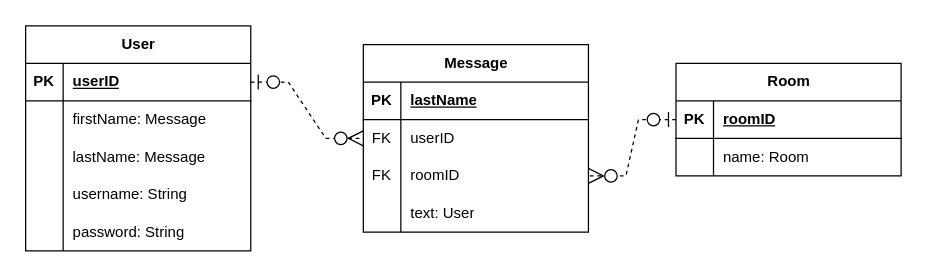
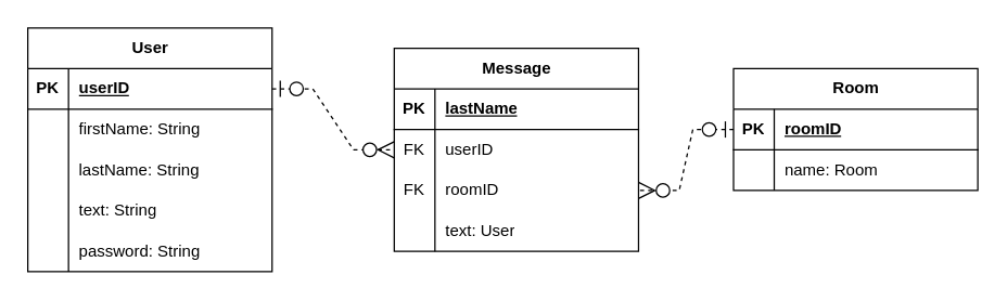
  <mxCell id="0" />
  <mxCell id="1" parent="0" />
  <mxCell id="2" value="User" style="shape=table;startSize=30;container=1;collapsible=1;childLayout=tableLayout;fixedRows=1;rowLines=0;fontStyle=1;align=center;resizeLast=1;html=1;" vertex="1" parent="1"><mxGeometry x="20" y="20" width="180" height="180" as="geometry" /></mxCell>
  <mxCell id="3" value="" style="shape=tableRow;horizontal=0;startSize=0;swimlaneHead=0;swimlaneBody=0;fillColor=none;collapsible=0;dropTarget=0;points=[[0,0.5],[1,0.5]];portConstraint=eastwest;top=0;left=0;right=0;bottom=1;" vertex="1" parent="2"><mxGeometry y="30" width="180" height="30" as="geometry" /></mxCell>
  <mxCell id="4" value="PK" style="shape=partialRectangle;connectable=0;fillColor=none;top=0;left=0;bottom=0;right=0;fontStyle=1;overflow=hidden;whiteSpace=wrap;html=1;" vertex="1" parent="3"><mxGeometry width="30" height="30" as="geometry"><mxRectangle width="30" height="30" as="alternateBounds" /></mxGeometry></mxCell>
  <mxCell id="5" value="userID" style="shape=partialRectangle;connectable=0;fillColor=none;top=0;left=0;bottom=0;right=0;align=left;spacingLeft=6;fontStyle=5;overflow=hidden;whiteSpace=wrap;html=1;" vertex="1" parent="3"><mxGeometry x="30" width="150" height="30" as="geometry"><mxRectangle width="150" height="30" as="alternateBounds" /></mxGeometry></mxCell>
  <mxCell id="6" value="" style="shape=tableRow;horizontal=0;startSize=0;swimlaneHead=0;swimlaneBody=0;fillColor=none;collapsible=0;dropTarget=0;points=[[0,0.5],[1,0.5]];portConstraint=eastwest;top=0;left=0;right=0;bottom=0;" vertex="1" parent="2"><mxGeometry y="60" width="180" height="30" as="geometry" /></mxCell>
  <mxCell id="7" value="" style="shape=partialRectangle;connectable=0;fillColor=none;top=0;left=0;bottom=0;right=0;editable=1;overflow=hidden;whiteSpace=wrap;html=1;" vertex="1" parent="6"><mxGeometry width="30" height="30" as="geometry"><mxRectangle width="30" height="30" as="alternateBounds" /></mxGeometry></mxCell>
- <mxCell id="8" value="firstName: Message" style="shape=partialRectangle;connectable=0;fillColor=none;top=0;left=0;bottom=0;right=0;align=left;spacingLeft=6;overflow=hidden;whiteSpace=wrap;html=1;" vertex="1" parent="6"><mxGeometry x="30" width="150" height="30" as="geometry"><mxRectangle width="150" height="30" as="alternateBounds" /></mxGeometry></mxCell>
+ <mxCell id="8" value="firstName: String" style="shape=partialRectangle;connectable=0;fillColor=none;top=0;left=0;bottom=0;right=0;align=left;spacingLeft=6;overflow=hidden;whiteSpace=wrap;html=1;" vertex="1" parent="6"><mxGeometry x="30" width="150" height="30" as="geometry"><mxRectangle width="150" height="30" as="alternateBounds" /></mxGeometry></mxCell>
  <mxCell id="9" value="" style="shape=tableRow;horizontal=0;startSize=0;swimlaneHead=0;swimlaneBody=0;fillColor=none;collapsible=0;dropTarget=0;points=[[0,0.5],[1,0.5]];portConstraint=eastwest;top=0;left=0;right=0;bottom=0;" vertex="1" parent="2"><mxGeometry y="90" width="180" height="30" as="geometry" /></mxCell>
  <mxCell id="10" value="" style="shape=partialRectangle;connectable=0;fillColor=none;top=0;left=0;bottom=0;right=0;editable=1;overflow=hidden;whiteSpace=wrap;html=1;" vertex="1" parent="9"><mxGeometry width="30" height="30" as="geometry"><mxRectangle width="30" height="30" as="alternateBounds" /></mxGeometry></mxCell>
- <mxCell id="11" value="lastName: Message" style="shape=partialRectangle;connectable=0;fillColor=none;top=0;left=0;bottom=0;right=0;align=left;spacingLeft=6;overflow=hidden;whiteSpace=wrap;html=1;" vertex="1" parent="9"><mxGeometry x="30" width="150" height="30" as="geometry"><mxRectangle width="150" height="30" as="alternateBounds" /></mxGeometry></mxCell>
+ <mxCell id="11" value="lastName: String" style="shape=partialRectangle;connectable=0;fillColor=none;top=0;left=0;bottom=0;right=0;align=left;spacingLeft=6;overflow=hidden;whiteSpace=wrap;html=1;" vertex="1" parent="9"><mxGeometry x="30" width="150" height="30" as="geometry"><mxRectangle width="150" height="30" as="alternateBounds" /></mxGeometry></mxCell>
  <mxCell id="12" value="" style="shape=tableRow;horizontal=0;startSize=0;swimlaneHead=0;swimlaneBody=0;fillColor=none;collapsible=0;dropTarget=0;points=[[0,0.5],[1,0.5]];portConstraint=eastwest;top=0;left=0;right=0;bottom=0;" vertex="1" parent="2"><mxGeometry y="120" width="180" height="30" as="geometry" /></mxCell>
  <mxCell id="13" value="" style="shape=partialRectangle;connectable=0;fillColor=none;top=0;left=0;bottom=0;right=0;editable=1;overflow=hidden;whiteSpace=wrap;html=1;" vertex="1" parent="12"><mxGeometry width="30" height="30" as="geometry"><mxRectangle width="30" height="30" as="alternateBounds" /></mxGeometry></mxCell>
- <mxCell id="14" value="username: String" style="shape=partialRectangle;connectable=0;fillColor=none;top=0;left=0;bottom=0;right=0;align=left;spacingLeft=6;overflow=hidden;whiteSpace=wrap;html=1;" vertex="1" parent="12"><mxGeometry x="30" width="150" height="30" as="geometry"><mxRectangle width="150" height="30" as="alternateBounds" /></mxGeometry></mxCell>
+ <mxCell id="14" value="text: String" style="shape=partialRectangle;connectable=0;fillColor=none;top=0;left=0;bottom=0;right=0;align=left;spacingLeft=6;overflow=hidden;whiteSpace=wrap;html=1;" vertex="1" parent="12"><mxGeometry x="30" width="150" height="30" as="geometry"><mxRectangle width="150" height="30" as="alternateBounds" /></mxGeometry></mxCell>
  <mxCell id="15" value="" style="shape=tableRow;horizontal=0;startSize=0;swimlaneHead=0;swimlaneBody=0;fillColor=none;collapsible=0;dropTarget=0;points=[[0,0.5],[1,0.5]];portConstraint=eastwest;top=0;left=0;right=0;bottom=0;" vertex="1" parent="2"><mxGeometry y="150" width="180" height="30" as="geometry" /></mxCell>
  <mxCell id="16" value="" style="shape=partialRectangle;connectable=0;fillColor=none;top=0;left=0;bottom=0;right=0;editable=1;overflow=hidden;whiteSpace=wrap;html=1;" vertex="1" parent="15"><mxGeometry width="30" height="30" as="geometry"><mxRectangle width="30" height="30" as="alternateBounds" /></mxGeometry></mxCell>
  <mxCell id="17" value="password: String" style="shape=partialRectangle;connectable=0;fillColor=none;top=0;left=0;bottom=0;right=0;align=left;spacingLeft=6;overflow=hidden;whiteSpace=wrap;html=1;" vertex="1" parent="15"><mxGeometry x="30" width="150" height="30" as="geometry"><mxRectangle width="150" height="30" as="alternateBounds" /></mxGeometry></mxCell>
  <mxCell id="18" value="Message" style="shape=table;startSize=30;container=1;collapsible=1;childLayout=tableLayout;fixedRows=1;rowLines=0;fontStyle=1;align=center;resizeLast=1;html=1;" vertex="1" parent="1"><mxGeometry x="290" y="35" width="180" height="150" as="geometry" /></mxCell>
  <mxCell id="19" value="" style="shape=tableRow;horizontal=0;startSize=0;swimlaneHead=0;swimlaneBody=0;fillColor=none;collapsible=0;dropTarget=0;points=[[0,0.5],[1,0.5]];portConstraint=eastwest;top=0;left=0;right=0;bottom=1;" vertex="1" parent="18"><mxGeometry y="30" width="180" height="30" as="geometry" /></mxCell>
  <mxCell id="20" value="PK" style="shape=partialRectangle;connectable=0;fillColor=none;top=0;left=0;bottom=0;right=0;fontStyle=1;overflow=hidden;whiteSpace=wrap;html=1;" vertex="1" parent="19"><mxGeometry width="30" height="30" as="geometry"><mxRectangle width="30" height="30" as="alternateBounds" /></mxGeometry></mxCell>
  <mxCell id="21" value="lastName" style="shape=partialRectangle;connectable=0;fillColor=none;top=0;left=0;bottom=0;right=0;align=left;spacingLeft=6;fontStyle=5;overflow=hidden;whiteSpace=wrap;html=1;" vertex="1" parent="19"><mxGeometry x="30" width="150" height="30" as="geometry"><mxRectangle width="150" height="30" as="alternateBounds" /></mxGeometry></mxCell>
  <mxCell id="22" value="" style="shape=tableRow;horizontal=0;startSize=0;swimlaneHead=0;swimlaneBody=0;fillColor=none;collapsible=0;dropTarget=0;points=[[0,0.5],[1,0.5]];portConstraint=eastwest;top=0;left=0;right=0;bottom=0;" vertex="1" parent="18"><mxGeometry y="60" width="180" height="30" as="geometry" /></mxCell>
  <mxCell id="23" value="FK" style="shape=partialRectangle;connectable=0;fillColor=none;top=0;left=0;bottom=0;right=0;editable=1;overflow=hidden;whiteSpace=wrap;html=1;" vertex="1" parent="22"><mxGeometry width="30" height="30" as="geometry"><mxRectangle width="30" height="30" as="alternateBounds" /></mxGeometry></mxCell>
  <mxCell id="24" value="userID" style="shape=partialRectangle;connectable=0;fillColor=none;top=0;left=0;bottom=0;right=0;align=left;spacingLeft=6;overflow=hidden;whiteSpace=wrap;html=1;" vertex="1" parent="22"><mxGeometry x="30" width="150" height="30" as="geometry"><mxRectangle width="150" height="30" as="alternateBounds" /></mxGeometry></mxCell>
  <mxCell id="25" value="" style="shape=tableRow;horizontal=0;startSize=0;swimlaneHead=0;swimlaneBody=0;fillColor=none;collapsible=0;dropTarget=0;points=[[0,0.5],[1,0.5]];portConstraint=eastwest;top=0;left=0;right=0;bottom=0;" vertex="1" parent="18"><mxGeometry y="90" width="180" height="30" as="geometry" /></mxCell>
  <mxCell id="26" value="FK" style="shape=partialRectangle;connectable=0;fillColor=none;top=0;left=0;bottom=0;right=0;editable=1;overflow=hidden;whiteSpace=wrap;html=1;" vertex="1" parent="25"><mxGeometry width="30" height="30" as="geometry"><mxRectangle width="30" height="30" as="alternateBounds" /></mxGeometry></mxCell>
  <mxCell id="27" value="roomID" style="shape=partialRectangle;connectable=0;fillColor=none;top=0;left=0;bottom=0;right=0;align=left;spacingLeft=6;overflow=hidden;whiteSpace=wrap;html=1;" vertex="1" parent="25"><mxGeometry x="30" width="150" height="30" as="geometry"><mxRectangle width="150" height="30" as="alternateBounds" /></mxGeometry></mxCell>
  <mxCell id="28" value="" style="shape=tableRow;horizontal=0;startSize=0;swimlaneHead=0;swimlaneBody=0;fillColor=none;collapsible=0;dropTarget=0;points=[[0,0.5],[1,0.5]];portConstraint=eastwest;top=0;left=0;right=0;bottom=0;" vertex="1" parent="18"><mxGeometry y="120" width="180" height="30" as="geometry" /></mxCell>
  <mxCell id="29" value="" style="shape=partialRectangle;connectable=0;fillColor=none;top=0;left=0;bottom=0;right=0;editable=1;overflow=hidden;whiteSpace=wrap;html=1;" vertex="1" parent="28"><mxGeometry width="30" height="30" as="geometry"><mxRectangle width="30" height="30" as="alternateBounds" /></mxGeometry></mxCell>
  <mxCell id="30" value="text: User" style="shape=partialRectangle;connectable=0;fillColor=none;top=0;left=0;bottom=0;right=0;align=left;spacingLeft=6;overflow=hidden;whiteSpace=wrap;html=1;" vertex="1" parent="28"><mxGeometry x="30" width="150" height="30" as="geometry"><mxRectangle width="150" height="30" as="alternateBounds" /></mxGeometry></mxCell>
  <mxCell id="31" value="" style="edgeStyle=entityRelationEdgeStyle;fontSize=12;html=1;endArrow=ERzeroToMany;startArrow=ERzeroToOne;rounded=0;endSize=10;startSize=10;exitX=1;exitY=0.5;exitDx=0;exitDy=0;entryX=0;entryY=0.5;entryDx=0;entryDy=0;dashed=1;" edge="1" parent="1" source="3" target="22"><mxGeometry width="100" height="100" relative="1" as="geometry"><mxPoint x="260" y="110" as="sourcePoint" /><mxPoint x="400" y="30" as="targetPoint" /></mxGeometry></mxCell>
  <mxCell id="32" value="Room" style="shape=table;startSize=30;container=1;collapsible=1;childLayout=tableLayout;fixedRows=1;rowLines=0;fontStyle=1;align=center;resizeLast=1;html=1;" vertex="1" parent="1"><mxGeometry x="540" y="50" width="180" height="90" as="geometry" /></mxCell>
  <mxCell id="33" value="" style="shape=tableRow;horizontal=0;startSize=0;swimlaneHead=0;swimlaneBody=0;fillColor=none;collapsible=0;dropTarget=0;points=[[0,0.5],[1,0.5]];portConstraint=eastwest;top=0;left=0;right=0;bottom=1;" vertex="1" parent="32"><mxGeometry y="30" width="180" height="30" as="geometry" /></mxCell>
  <mxCell id="34" value="PK" style="shape=partialRectangle;connectable=0;fillColor=none;top=0;left=0;bottom=0;right=0;fontStyle=1;overflow=hidden;whiteSpace=wrap;html=1;" vertex="1" parent="33"><mxGeometry width="30" height="30" as="geometry"><mxRectangle width="30" height="30" as="alternateBounds" /></mxGeometry></mxCell>
  <mxCell id="35" value="roomID" style="shape=partialRectangle;connectable=0;fillColor=none;top=0;left=0;bottom=0;right=0;align=left;spacingLeft=6;fontStyle=5;overflow=hidden;whiteSpace=wrap;html=1;" vertex="1" parent="33"><mxGeometry x="30" width="150" height="30" as="geometry"><mxRectangle width="150" height="30" as="alternateBounds" /></mxGeometry></mxCell>
  <mxCell id="36" value="" style="shape=tableRow;horizontal=0;startSize=0;swimlaneHead=0;swimlaneBody=0;fillColor=none;collapsible=0;dropTarget=0;points=[[0,0.5],[1,0.5]];portConstraint=eastwest;top=0;left=0;right=0;bottom=0;" vertex="1" parent="32"><mxGeometry y="60" width="180" height="30" as="geometry" /></mxCell>
  <mxCell id="37" value="" style="shape=partialRectangle;connectable=0;fillColor=none;top=0;left=0;bottom=0;right=0;editable=1;overflow=hidden;whiteSpace=wrap;html=1;" vertex="1" parent="36"><mxGeometry width="30" height="30" as="geometry"><mxRectangle width="30" height="30" as="alternateBounds" /></mxGeometry></mxCell>
  <mxCell id="38" value="name: Room" style="shape=partialRectangle;connectable=0;fillColor=none;top=0;left=0;bottom=0;right=0;align=left;spacingLeft=6;overflow=hidden;whiteSpace=wrap;html=1;" vertex="1" parent="36"><mxGeometry x="30" width="150" height="30" as="geometry"><mxRectangle width="150" height="30" as="alternateBounds" /></mxGeometry></mxCell>
  <mxCell id="39" value="" style="edgeStyle=entityRelationEdgeStyle;fontSize=12;html=1;endArrow=ERzeroToMany;startArrow=ERzeroToOne;rounded=0;endSize=10;startSize=10;exitX=0;exitY=0.5;exitDx=0;exitDy=0;entryX=1;entryY=0.5;entryDx=0;entryDy=0;dashed=1;" edge="1" parent="1" source="33" target="25"><mxGeometry width="100" height="100" relative="1" as="geometry"><mxPoint x="480" y="-70" as="sourcePoint" /><mxPoint x="570" y="-25" as="targetPoint" /></mxGeometry></mxCell>
